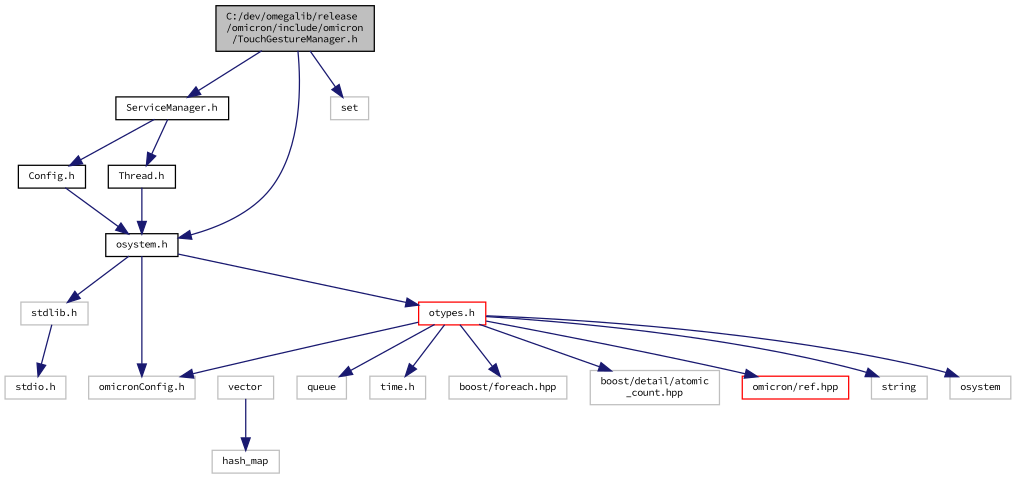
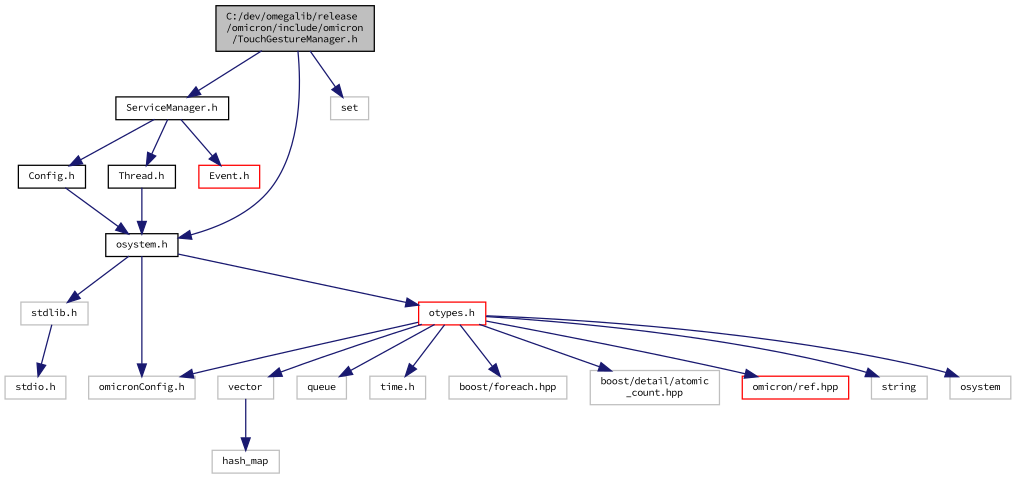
  digraph {
    fontname="Source Code Pro"
    node [color=grey75 fontname="Source Code Pro" fontsize=8 shape=record]
    edge [color=midnightblue fontname="Source Code Pro" fontsize=8 labelfontname="FreeSans.ttf" labelfontsize=8 style=solid]
    n1 [color=black fillcolor=grey75 fontcolor=black height=0.2 label="C:/dev/omegalib/release\l/omicron/include/omicron\l/TouchGestureManager.h" style=filled width=0.4]
    n2 [color=black height=0.2 label="osystem.h" width=0.4]
    n3 [color=black height=0.2 label="ServiceManager.h" width=0.4]
    n4 [height=0.2 label=set width=0.4]
    n5 [height=0.2 label="omicronConfig.h" width=0.4]
    n6 [height=0.2 label="stdlib.h" width=0.4]
    n7 [color=red height=0.2 label="otypes.h" width=0.4]
+   n8 [color=red height=0.2 label="Event.h" width=0.4]
    n9 [color=black height=0.2 label="Config.h" width=0.4]
    n10 [color=black height=0.2 label="Thread.h" width=0.4]
    n11 [height=0.2 label="stdio.h" width=0.4]
    n12 [height=0.2 label=string width=0.4]
    n13 [height=0.2 label=osystem width=0.4]
    n14 [height=0.2 label=vector width=0.4]
    n15 [height=0.2 label=queue width=0.4]
    n16 [height=0.2 label="time.h" width=0.4]
    n17 [height=0.2 label="boost/foreach.hpp" width=0.4]
    n18 [height=0.2 label="boost/detail/atomic\l_count.hpp" width=0.4]
    n19 [color=red height=0.2 label="omicron/ref.hpp" width=0.4]
    n20 [height=0.2 label=hash_map width=0.4]
    n1 -> n2
    n1 -> n3
    n1 -> n4
    n2 -> n5
    n2 -> n6
    n2 -> n7
+   n3 -> n8
    n3 -> n9
    n3 -> n10
    n6 -> n11
    n7 -> n5
    n7 -> n12
    n7 -> n13
+   n7 -> n14
    n7 -> n15
    n7 -> n16
    n7 -> n17
    n7 -> n18
    n7 -> n19
    n9 -> n2
    n10 -> n2
    n14 -> n20
  }
